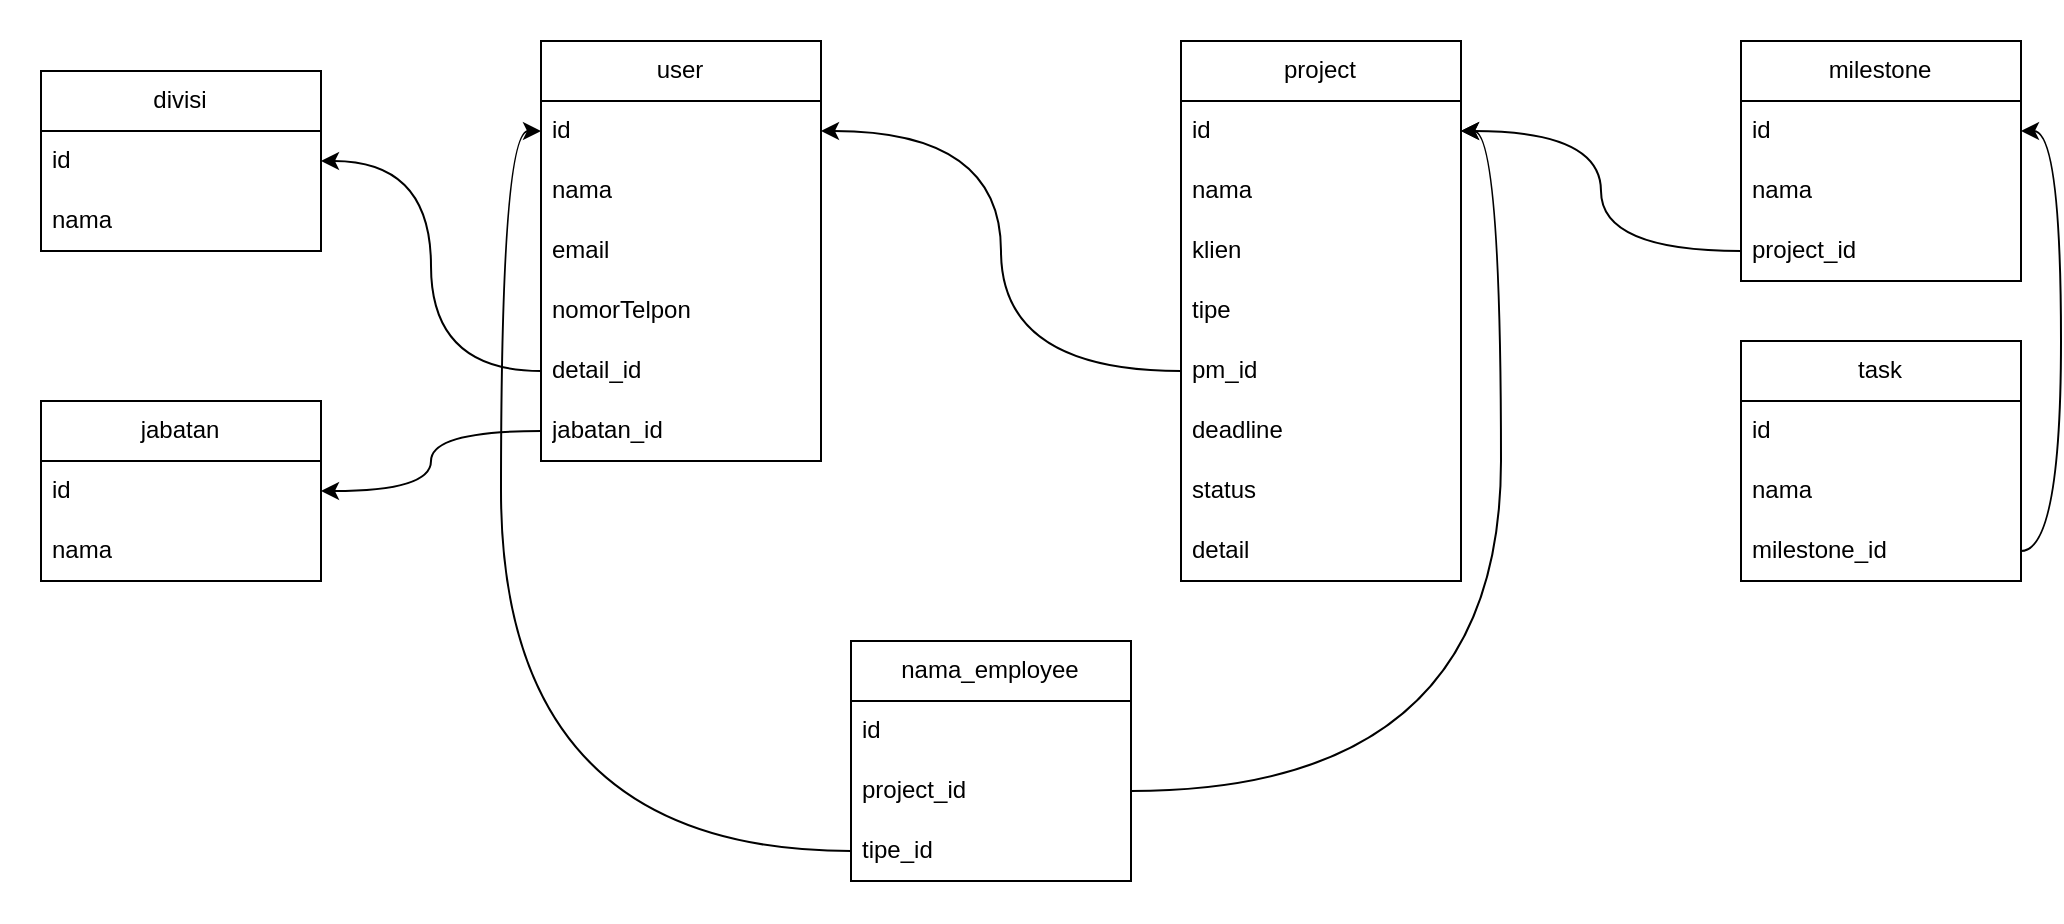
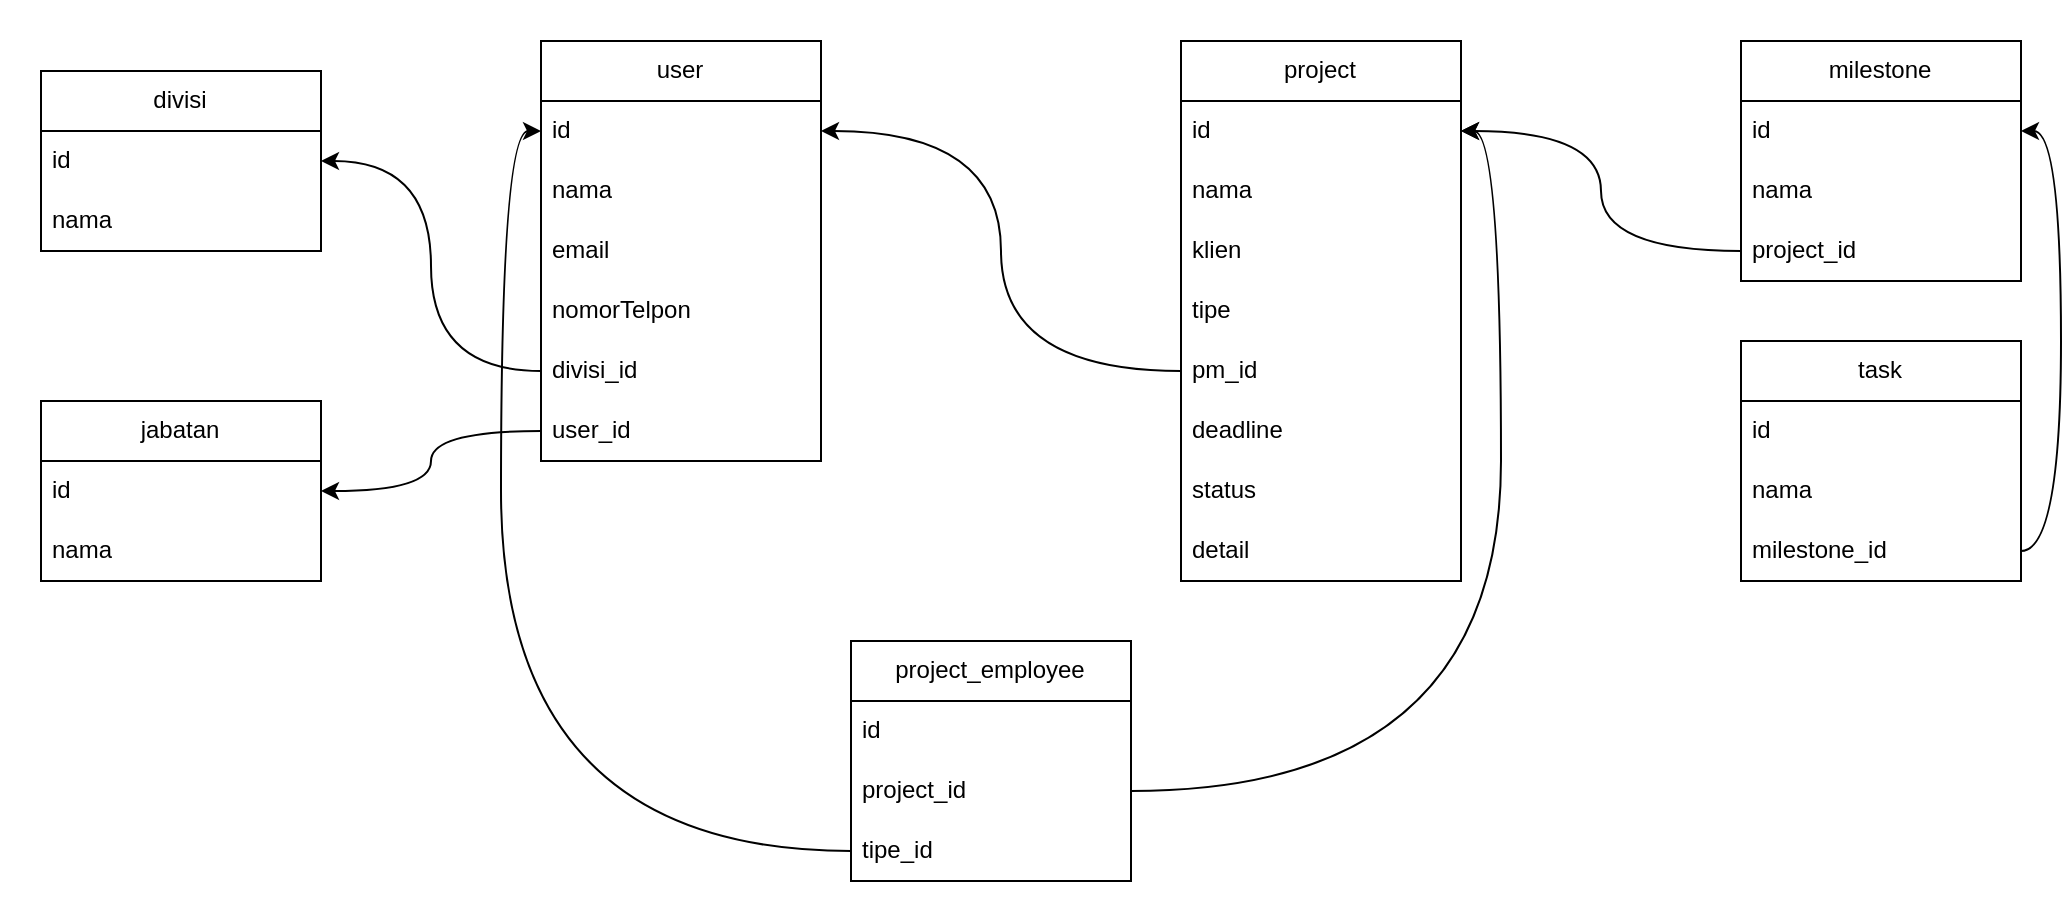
  <mxCell id="0" />
  <mxCell id="1" parent="0" />
  <mxCell id="2" value="user" style="swimlane;fontStyle=0;childLayout=stackLayout;horizontal=1;startSize=30;horizontalStack=0;resizeParent=1;resizeParentMax=0;resizeLast=0;collapsible=1;marginBottom=0;whiteSpace=wrap;html=1;" vertex="1" parent="1"><mxGeometry x="270" y="20" width="140" height="210" as="geometry" /></mxCell>
  <mxCell id="3" value="id" style="text;strokeColor=none;fillColor=none;align=left;verticalAlign=middle;spacingLeft=4;spacingRight=4;overflow=hidden;points=[[0,0.5],[1,0.5]];portConstraint=eastwest;rotatable=0;whiteSpace=wrap;html=1;" vertex="1" parent="2"><mxGeometry y="30" width="140" height="30" as="geometry" /></mxCell>
  <mxCell id="4" value="nama" style="text;strokeColor=none;fillColor=none;align=left;verticalAlign=middle;spacingLeft=4;spacingRight=4;overflow=hidden;points=[[0,0.5],[1,0.5]];portConstraint=eastwest;rotatable=0;whiteSpace=wrap;html=1;" vertex="1" parent="2"><mxGeometry y="60" width="140" height="30" as="geometry" /></mxCell>
  <mxCell id="5" value="email" style="text;strokeColor=none;fillColor=none;align=left;verticalAlign=middle;spacingLeft=4;spacingRight=4;overflow=hidden;points=[[0,0.5],[1,0.5]];portConstraint=eastwest;rotatable=0;whiteSpace=wrap;html=1;" vertex="1" parent="2"><mxGeometry y="90" width="140" height="30" as="geometry" /></mxCell>
  <mxCell id="6" value="nomorTelpon" style="text;strokeColor=none;fillColor=none;align=left;verticalAlign=middle;spacingLeft=4;spacingRight=4;overflow=hidden;points=[[0,0.5],[1,0.5]];portConstraint=eastwest;rotatable=0;whiteSpace=wrap;html=1;" vertex="1" parent="2"><mxGeometry y="120" width="140" height="30" as="geometry" /></mxCell>
- <mxCell id="7" value="detail_id" style="text;strokeColor=none;fillColor=none;align=left;verticalAlign=middle;spacingLeft=4;spacingRight=4;overflow=hidden;points=[[0,0.5],[1,0.5]];portConstraint=eastwest;rotatable=0;whiteSpace=wrap;html=1;" vertex="1" parent="2"><mxGeometry y="150" width="140" height="30" as="geometry" /></mxCell>
- <mxCell id="8" value="jabatan_id" style="text;strokeColor=none;fillColor=none;align=left;verticalAlign=middle;spacingLeft=4;spacingRight=4;overflow=hidden;points=[[0,0.5],[1,0.5]];portConstraint=eastwest;rotatable=0;whiteSpace=wrap;html=1;" vertex="1" parent="2"><mxGeometry y="180" width="140" height="30" as="geometry" /></mxCell>
+ <mxCell id="7" value="divisi_id" style="text;strokeColor=none;fillColor=none;align=left;verticalAlign=middle;spacingLeft=4;spacingRight=4;overflow=hidden;points=[[0,0.5],[1,0.5]];portConstraint=eastwest;rotatable=0;whiteSpace=wrap;html=1;" vertex="1" parent="2"><mxGeometry y="150" width="140" height="30" as="geometry" /></mxCell>
+ <mxCell id="8" value="user_id" style="text;strokeColor=none;fillColor=none;align=left;verticalAlign=middle;spacingLeft=4;spacingRight=4;overflow=hidden;points=[[0,0.5],[1,0.5]];portConstraint=eastwest;rotatable=0;whiteSpace=wrap;html=1;" vertex="1" parent="2"><mxGeometry y="180" width="140" height="30" as="geometry" /></mxCell>
  <mxCell id="9" value="project" style="swimlane;fontStyle=0;childLayout=stackLayout;horizontal=1;startSize=30;horizontalStack=0;resizeParent=1;resizeParentMax=0;resizeLast=0;collapsible=1;marginBottom=0;whiteSpace=wrap;html=1;" vertex="1" parent="1"><mxGeometry x="590" y="20" width="140" height="270" as="geometry" /></mxCell>
  <mxCell id="10" value="id" style="text;strokeColor=none;fillColor=none;align=left;verticalAlign=middle;spacingLeft=4;spacingRight=4;overflow=hidden;points=[[0,0.5],[1,0.5]];portConstraint=eastwest;rotatable=0;whiteSpace=wrap;html=1;" vertex="1" parent="9"><mxGeometry y="30" width="140" height="30" as="geometry" /></mxCell>
  <mxCell id="11" value="nama" style="text;strokeColor=none;fillColor=none;align=left;verticalAlign=middle;spacingLeft=4;spacingRight=4;overflow=hidden;points=[[0,0.5],[1,0.5]];portConstraint=eastwest;rotatable=0;whiteSpace=wrap;html=1;" vertex="1" parent="9"><mxGeometry y="60" width="140" height="30" as="geometry" /></mxCell>
  <mxCell id="12" value="klien" style="text;strokeColor=none;fillColor=none;align=left;verticalAlign=middle;spacingLeft=4;spacingRight=4;overflow=hidden;points=[[0,0.5],[1,0.5]];portConstraint=eastwest;rotatable=0;whiteSpace=wrap;html=1;" vertex="1" parent="9"><mxGeometry y="90" width="140" height="30" as="geometry" /></mxCell>
  <mxCell id="13" value="tipe" style="text;strokeColor=none;fillColor=none;align=left;verticalAlign=middle;spacingLeft=4;spacingRight=4;overflow=hidden;points=[[0,0.5],[1,0.5]];portConstraint=eastwest;rotatable=0;whiteSpace=wrap;html=1;" vertex="1" parent="9"><mxGeometry y="120" width="140" height="30" as="geometry" /></mxCell>
  <mxCell id="14" value="pm_id" style="text;strokeColor=none;fillColor=none;align=left;verticalAlign=middle;spacingLeft=4;spacingRight=4;overflow=hidden;points=[[0,0.5],[1,0.5]];portConstraint=eastwest;rotatable=0;whiteSpace=wrap;html=1;" vertex="1" parent="9"><mxGeometry y="150" width="140" height="30" as="geometry" /></mxCell>
  <mxCell id="15" value="deadline" style="text;strokeColor=none;fillColor=none;align=left;verticalAlign=middle;spacingLeft=4;spacingRight=4;overflow=hidden;points=[[0,0.5],[1,0.5]];portConstraint=eastwest;rotatable=0;whiteSpace=wrap;html=1;" vertex="1" parent="9"><mxGeometry y="180" width="140" height="30" as="geometry" /></mxCell>
  <mxCell id="16" value="status" style="text;strokeColor=none;fillColor=none;align=left;verticalAlign=middle;spacingLeft=4;spacingRight=4;overflow=hidden;points=[[0,0.5],[1,0.5]];portConstraint=eastwest;rotatable=0;whiteSpace=wrap;html=1;" vertex="1" parent="9"><mxGeometry y="210" width="140" height="30" as="geometry" /></mxCell>
  <mxCell id="17" value="detail" style="text;strokeColor=none;fillColor=none;align=left;verticalAlign=middle;spacingLeft=4;spacingRight=4;overflow=hidden;points=[[0,0.5],[1,0.5]];portConstraint=eastwest;rotatable=0;whiteSpace=wrap;html=1;" vertex="1" parent="9"><mxGeometry y="240" width="140" height="30" as="geometry" /></mxCell>
- <mxCell id="18" value="nama_employee" style="swimlane;fontStyle=0;childLayout=stackLayout;horizontal=1;startSize=30;horizontalStack=0;resizeParent=1;resizeParentMax=0;resizeLast=0;collapsible=1;marginBottom=0;whiteSpace=wrap;html=1;" vertex="1" parent="1"><mxGeometry x="425" y="320" width="140" height="120" as="geometry" /></mxCell>
+ <mxCell id="18" value="project_employee" style="swimlane;fontStyle=0;childLayout=stackLayout;horizontal=1;startSize=30;horizontalStack=0;resizeParent=1;resizeParentMax=0;resizeLast=0;collapsible=1;marginBottom=0;whiteSpace=wrap;html=1;" vertex="1" parent="1"><mxGeometry x="425" y="320" width="140" height="120" as="geometry" /></mxCell>
  <mxCell id="19" value="id" style="text;strokeColor=none;fillColor=none;align=left;verticalAlign=middle;spacingLeft=4;spacingRight=4;overflow=hidden;points=[[0,0.5],[1,0.5]];portConstraint=eastwest;rotatable=0;whiteSpace=wrap;html=1;" vertex="1" parent="18"><mxGeometry y="30" width="140" height="30" as="geometry" /></mxCell>
  <mxCell id="20" value="project_id" style="text;strokeColor=none;fillColor=none;align=left;verticalAlign=middle;spacingLeft=4;spacingRight=4;overflow=hidden;points=[[0,0.5],[1,0.5]];portConstraint=eastwest;rotatable=0;whiteSpace=wrap;html=1;" vertex="1" parent="18"><mxGeometry y="60" width="140" height="30" as="geometry" /></mxCell>
  <mxCell id="21" value="tipe_id" style="text;strokeColor=none;fillColor=none;align=left;verticalAlign=middle;spacingLeft=4;spacingRight=4;overflow=hidden;points=[[0,0.5],[1,0.5]];portConstraint=eastwest;rotatable=0;whiteSpace=wrap;html=1;" vertex="1" parent="18"><mxGeometry y="90" width="140" height="30" as="geometry" /></mxCell>
  <mxCell id="22" style="edgeStyle=orthogonalEdgeStyle;curved=1;rounded=0;orthogonalLoop=1;jettySize=auto;html=1;exitX=1;exitY=0.5;exitDx=0;exitDy=0;entryX=1;entryY=0.5;entryDx=0;entryDy=0;" edge="1" parent="1" source="20" target="10"><mxGeometry relative="1" as="geometry" /></mxCell>
  <mxCell id="23" style="edgeStyle=orthogonalEdgeStyle;curved=1;rounded=0;orthogonalLoop=1;jettySize=auto;html=1;exitX=0;exitY=0.5;exitDx=0;exitDy=0;entryX=1;entryY=0.5;entryDx=0;entryDy=0;" edge="1" parent="1" source="14" target="3"><mxGeometry relative="1" as="geometry" /></mxCell>
  <mxCell id="24" style="edgeStyle=orthogonalEdgeStyle;curved=1;rounded=0;orthogonalLoop=1;jettySize=auto;html=1;exitX=0;exitY=0.5;exitDx=0;exitDy=0;entryX=0;entryY=0.5;entryDx=0;entryDy=0;" edge="1" parent="1" source="21" target="3"><mxGeometry relative="1" as="geometry" /></mxCell>
  <mxCell id="25" value="milestone" style="swimlane;fontStyle=0;childLayout=stackLayout;horizontal=1;startSize=30;horizontalStack=0;resizeParent=1;resizeParentMax=0;resizeLast=0;collapsible=1;marginBottom=0;whiteSpace=wrap;html=1;" vertex="1" parent="1"><mxGeometry x="870" y="20" width="140" height="120" as="geometry" /></mxCell>
  <mxCell id="26" value="id" style="text;strokeColor=none;fillColor=none;align=left;verticalAlign=middle;spacingLeft=4;spacingRight=4;overflow=hidden;points=[[0,0.5],[1,0.5]];portConstraint=eastwest;rotatable=0;whiteSpace=wrap;html=1;" vertex="1" parent="25"><mxGeometry y="30" width="140" height="30" as="geometry" /></mxCell>
  <mxCell id="27" value="nama" style="text;strokeColor=none;fillColor=none;align=left;verticalAlign=middle;spacingLeft=4;spacingRight=4;overflow=hidden;points=[[0,0.5],[1,0.5]];portConstraint=eastwest;rotatable=0;whiteSpace=wrap;html=1;" vertex="1" parent="25"><mxGeometry y="60" width="140" height="30" as="geometry" /></mxCell>
  <mxCell id="28" value="project_id" style="text;strokeColor=none;fillColor=none;align=left;verticalAlign=middle;spacingLeft=4;spacingRight=4;overflow=hidden;points=[[0,0.5],[1,0.5]];portConstraint=eastwest;rotatable=0;whiteSpace=wrap;html=1;" vertex="1" parent="25"><mxGeometry y="90" width="140" height="30" as="geometry" /></mxCell>
  <mxCell id="29" value="task" style="swimlane;fontStyle=0;childLayout=stackLayout;horizontal=1;startSize=30;horizontalStack=0;resizeParent=1;resizeParentMax=0;resizeLast=0;collapsible=1;marginBottom=0;whiteSpace=wrap;html=1;" vertex="1" parent="1"><mxGeometry x="870" y="170" width="140" height="120" as="geometry" /></mxCell>
  <mxCell id="30" value="id" style="text;strokeColor=none;fillColor=none;align=left;verticalAlign=middle;spacingLeft=4;spacingRight=4;overflow=hidden;points=[[0,0.5],[1,0.5]];portConstraint=eastwest;rotatable=0;whiteSpace=wrap;html=1;" vertex="1" parent="29"><mxGeometry y="30" width="140" height="30" as="geometry" /></mxCell>
  <mxCell id="31" value="nama" style="text;strokeColor=none;fillColor=none;align=left;verticalAlign=middle;spacingLeft=4;spacingRight=4;overflow=hidden;points=[[0,0.5],[1,0.5]];portConstraint=eastwest;rotatable=0;whiteSpace=wrap;html=1;" vertex="1" parent="29"><mxGeometry y="60" width="140" height="30" as="geometry" /></mxCell>
  <mxCell id="32" value="milestone_id" style="text;strokeColor=none;fillColor=none;align=left;verticalAlign=middle;spacingLeft=4;spacingRight=4;overflow=hidden;points=[[0,0.5],[1,0.5]];portConstraint=eastwest;rotatable=0;whiteSpace=wrap;html=1;" vertex="1" parent="29"><mxGeometry y="90" width="140" height="30" as="geometry" /></mxCell>
  <mxCell id="33" style="edgeStyle=orthogonalEdgeStyle;curved=1;rounded=0;orthogonalLoop=1;jettySize=auto;html=1;exitX=1;exitY=0.5;exitDx=0;exitDy=0;entryX=1;entryY=0.5;entryDx=0;entryDy=0;" edge="1" parent="1" source="32" target="26"><mxGeometry relative="1" as="geometry" /></mxCell>
  <mxCell id="34" style="edgeStyle=orthogonalEdgeStyle;curved=1;rounded=0;orthogonalLoop=1;jettySize=auto;html=1;exitX=0;exitY=0.5;exitDx=0;exitDy=0;entryX=1;entryY=0.5;entryDx=0;entryDy=0;" edge="1" parent="1" source="28" target="10"><mxGeometry relative="1" as="geometry" /></mxCell>
  <mxCell id="35" value="divisi" style="swimlane;fontStyle=0;childLayout=stackLayout;horizontal=1;startSize=30;horizontalStack=0;resizeParent=1;resizeParentMax=0;resizeLast=0;collapsible=1;marginBottom=0;whiteSpace=wrap;html=1;" vertex="1" parent="1"><mxGeometry x="20" y="35" width="140" height="90" as="geometry" /></mxCell>
  <mxCell id="36" value="id" style="text;strokeColor=none;fillColor=none;align=left;verticalAlign=middle;spacingLeft=4;spacingRight=4;overflow=hidden;points=[[0,0.5],[1,0.5]];portConstraint=eastwest;rotatable=0;whiteSpace=wrap;html=1;" vertex="1" parent="35"><mxGeometry y="30" width="140" height="30" as="geometry" /></mxCell>
  <mxCell id="37" value="nama" style="text;strokeColor=none;fillColor=none;align=left;verticalAlign=middle;spacingLeft=4;spacingRight=4;overflow=hidden;points=[[0,0.5],[1,0.5]];portConstraint=eastwest;rotatable=0;whiteSpace=wrap;html=1;" vertex="1" parent="35"><mxGeometry y="60" width="140" height="30" as="geometry" /></mxCell>
  <mxCell id="38" value="jabatan" style="swimlane;fontStyle=0;childLayout=stackLayout;horizontal=1;startSize=30;horizontalStack=0;resizeParent=1;resizeParentMax=0;resizeLast=0;collapsible=1;marginBottom=0;whiteSpace=wrap;html=1;" vertex="1" parent="1"><mxGeometry x="20" y="200" width="140" height="90" as="geometry" /></mxCell>
  <mxCell id="39" value="id" style="text;strokeColor=none;fillColor=none;align=left;verticalAlign=middle;spacingLeft=4;spacingRight=4;overflow=hidden;points=[[0,0.5],[1,0.5]];portConstraint=eastwest;rotatable=0;whiteSpace=wrap;html=1;" vertex="1" parent="38"><mxGeometry y="30" width="140" height="30" as="geometry" /></mxCell>
  <mxCell id="40" value="nama" style="text;strokeColor=none;fillColor=none;align=left;verticalAlign=middle;spacingLeft=4;spacingRight=4;overflow=hidden;points=[[0,0.5],[1,0.5]];portConstraint=eastwest;rotatable=0;whiteSpace=wrap;html=1;" vertex="1" parent="38"><mxGeometry y="60" width="140" height="30" as="geometry" /></mxCell>
  <mxCell id="41" style="edgeStyle=orthogonalEdgeStyle;curved=1;rounded=0;orthogonalLoop=1;jettySize=auto;html=1;exitX=0;exitY=0.5;exitDx=0;exitDy=0;entryX=1;entryY=0.5;entryDx=0;entryDy=0;" edge="1" parent="1" source="7" target="36"><mxGeometry relative="1" as="geometry" /></mxCell>
  <mxCell id="42" style="edgeStyle=orthogonalEdgeStyle;curved=1;rounded=0;orthogonalLoop=1;jettySize=auto;html=1;exitX=0;exitY=0.5;exitDx=0;exitDy=0;entryX=1;entryY=0.5;entryDx=0;entryDy=0;" edge="1" parent="1" source="8" target="39"><mxGeometry relative="1" as="geometry" /></mxCell>
